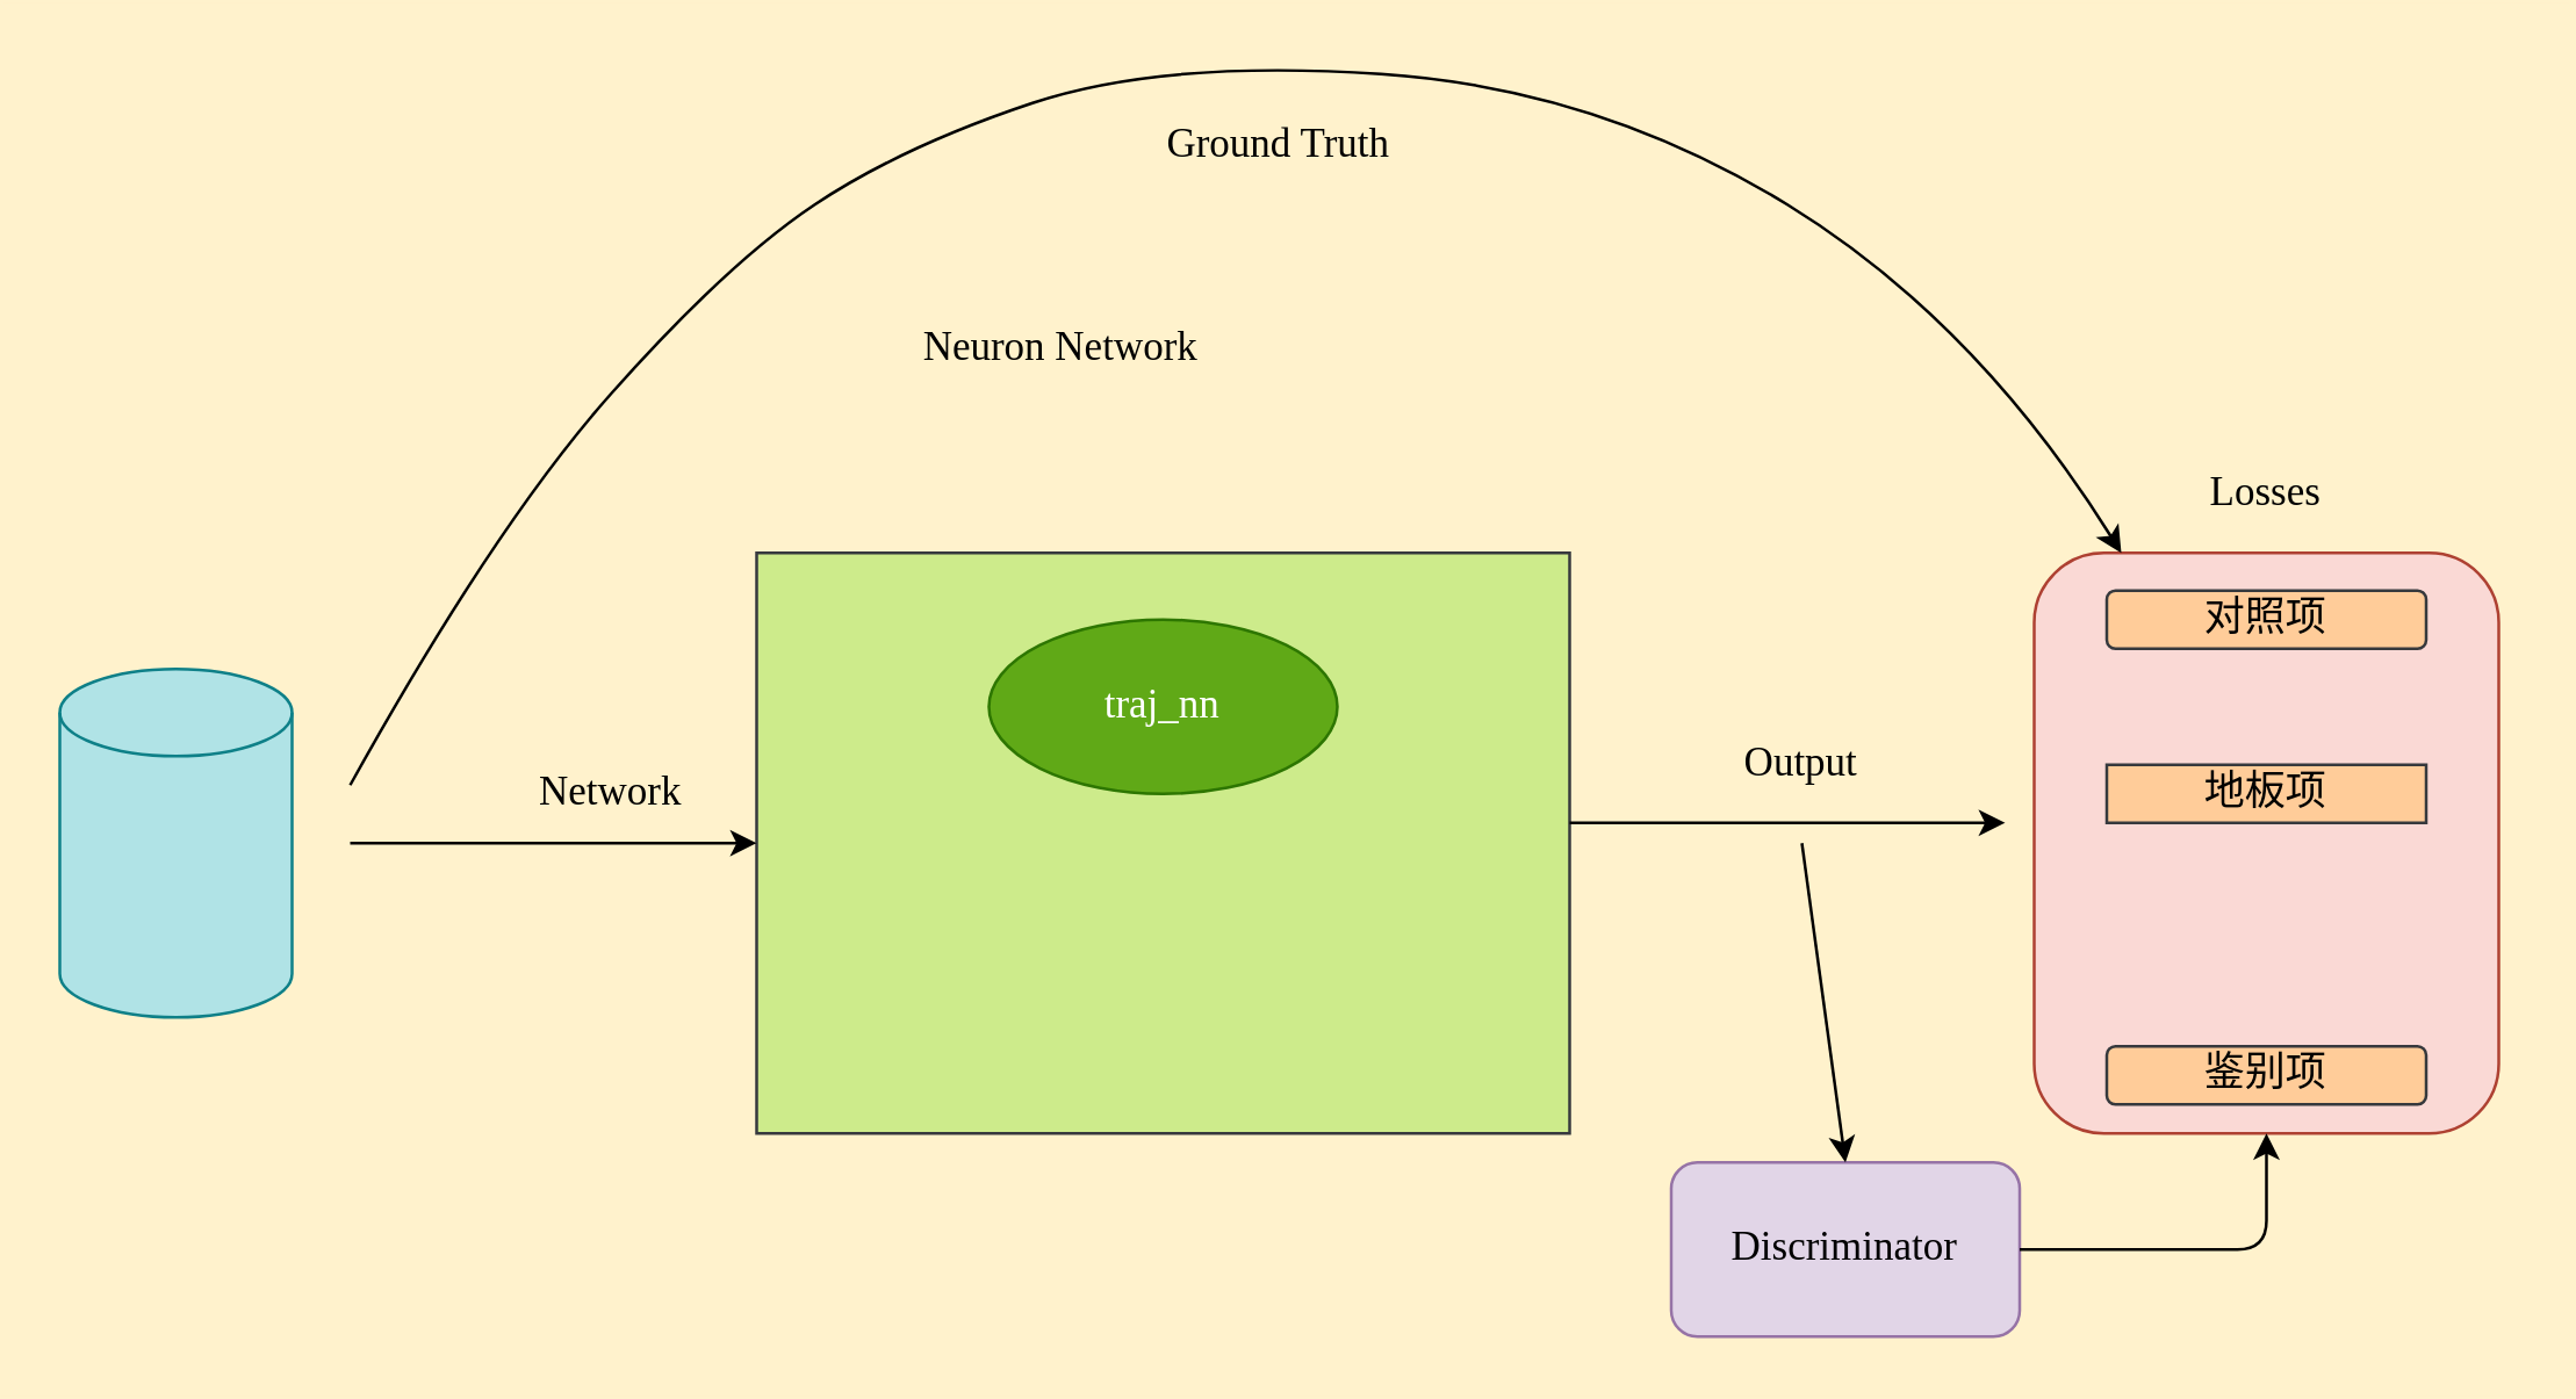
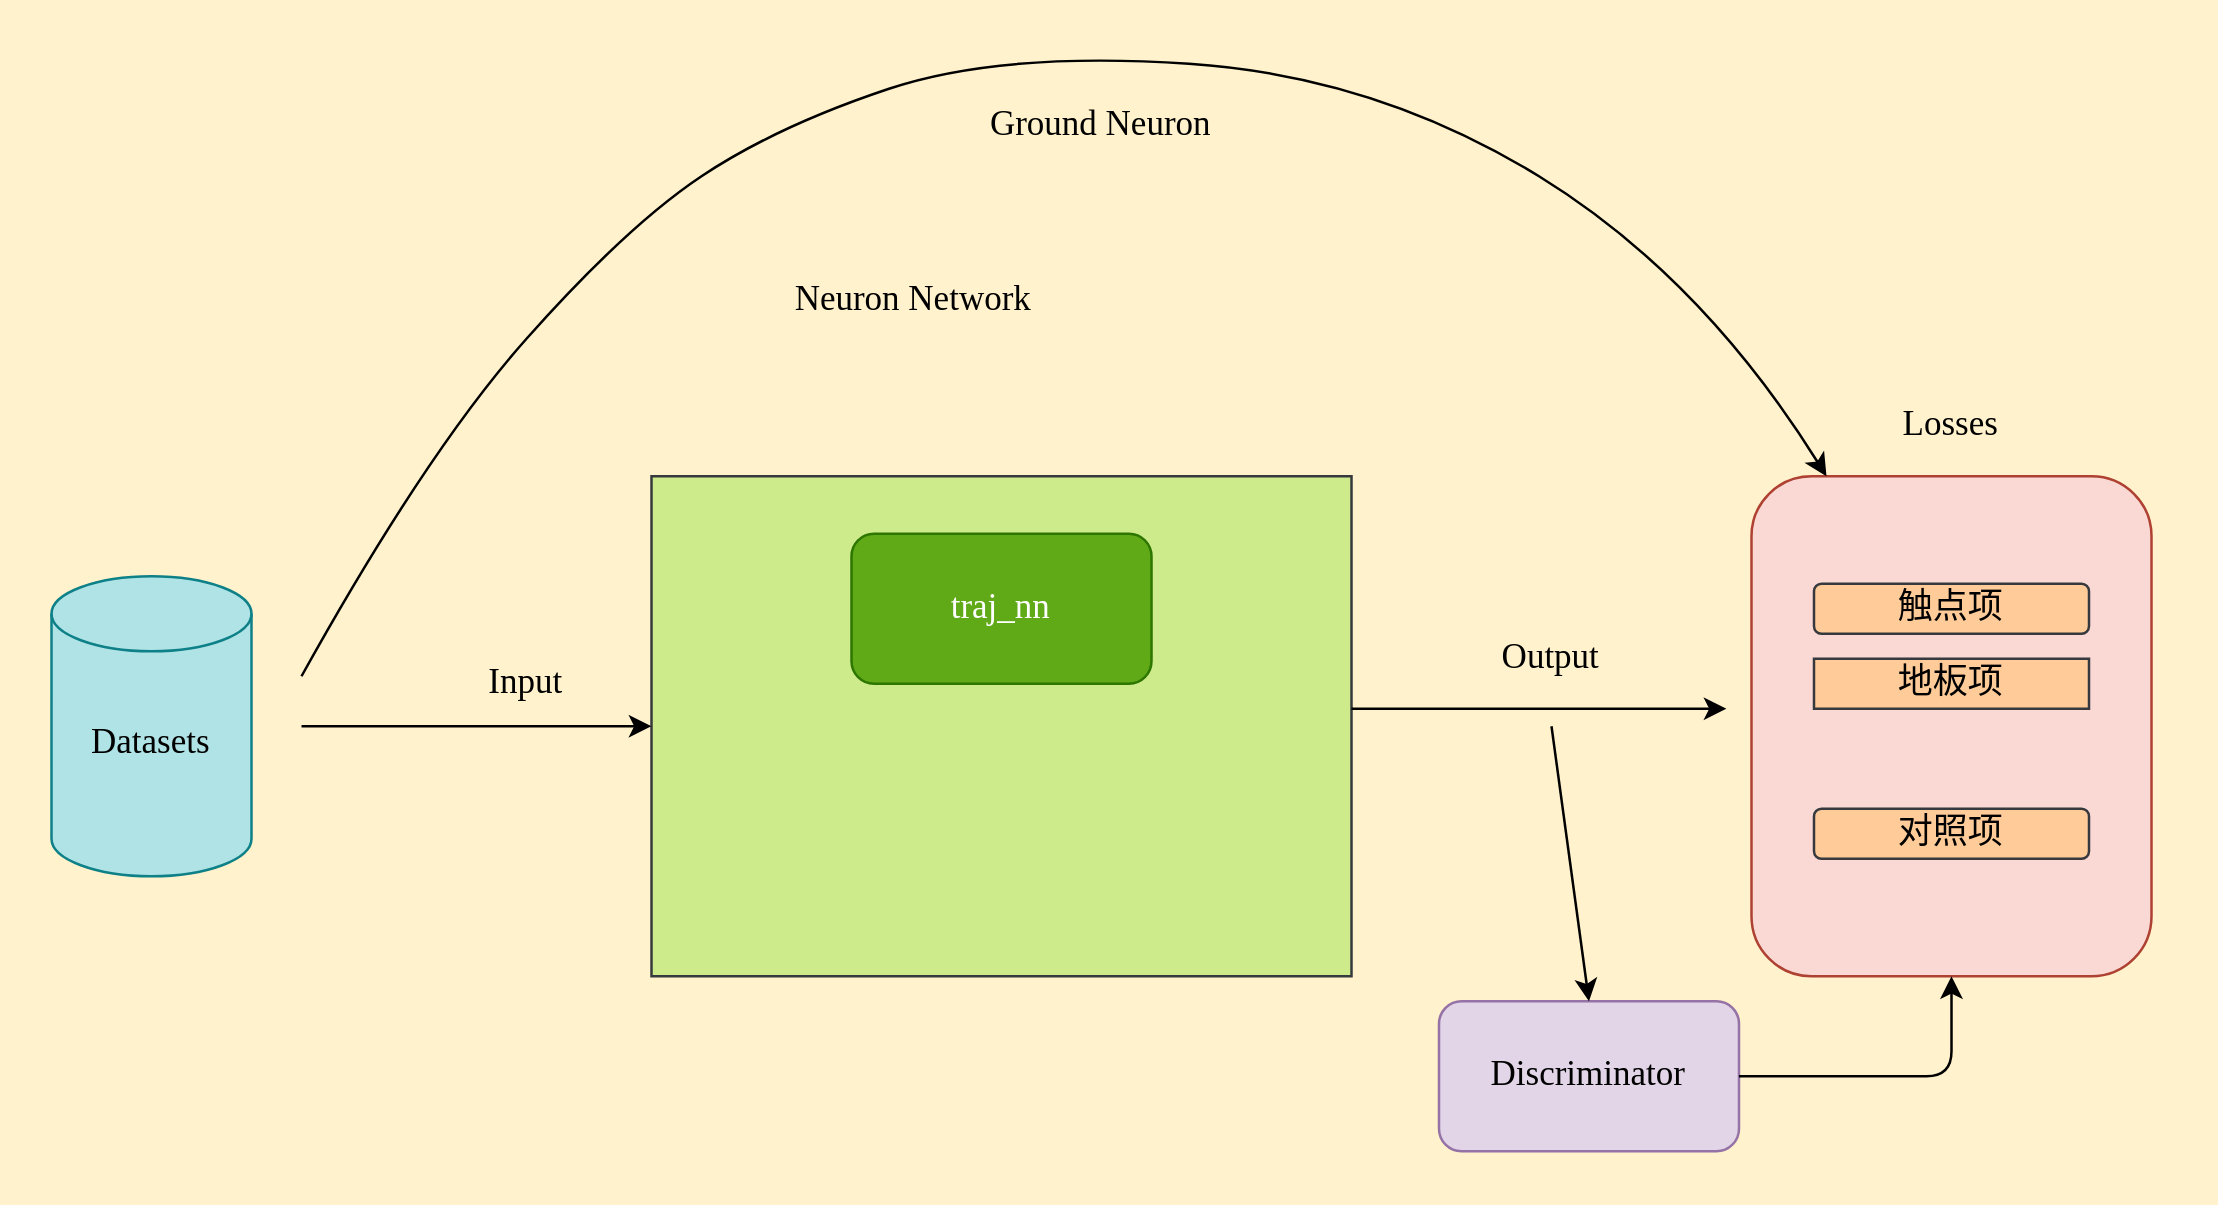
  <mxCell id="0" />
  <mxCell id="1" parent="0" />
  <mxCell id="2" value="" style="rounded=0;whiteSpace=wrap;html=1;fontFamily=Lucida Console;fontSize=14;labelBorderColor=none;fillColor=#cdeb8b;strokeColor=#36393d;" vertex="1" parent="1"><mxGeometry x="260" y="190" width="280" height="200" as="geometry" /></mxCell>
  <mxCell id="3" value="" style="shape=cylinder3;whiteSpace=wrap;html=1;boundedLbl=1;backgroundOutline=1;size=15;fontSize=14;labelBorderColor=none;fillColor=#b0e3e6;strokeColor=#0e8088;" vertex="1" parent="1"><mxGeometry x="20" y="230" width="80" height="120" as="geometry" /></mxCell>
- <mxCell id="5" value="traj_nn" style="ellipse;whiteSpace=wrap;html=1;fontFamily=Lucida Console;fontSize=14;labelBorderColor=none;fillColor=#60a917;strokeColor=#2D7600;fontColor=#ffffff;" vertex="1" parent="1"><mxGeometry x="340" y="213" width="120" height="60" as="geometry" /></mxCell>
+ <mxCell id="4" value="Datasets" style="text;html=1;strokeColor=none;fillColor=none;align=center;verticalAlign=middle;whiteSpace=wrap;rounded=0;fontFamily=Lucida Console;fontSize=14;labelBorderColor=none;" vertex="1" parent="1"><mxGeometry x="20" y="277" width="80" height="40" as="geometry" /></mxCell>
+ <mxCell id="5" value="traj_nn" style="rounded=1;whiteSpace=wrap;html=1;fontFamily=Lucida Console;fontSize=14;labelBorderColor=none;fillColor=#60a917;strokeColor=#2D7600;fontColor=#ffffff;" vertex="1" parent="1"><mxGeometry x="340" y="213" width="120" height="60" as="geometry" /></mxCell>
  <mxCell id="6" value="Neuron Network" style="text;html=1;strokeColor=none;fillColor=none;align=center;verticalAlign=middle;whiteSpace=wrap;rounded=0;fontFamily=Lucida Console;fontSize=14;labelBorderColor=none;" vertex="1" parent="1"><mxGeometry x="280" y="100" width="170" height="40" as="geometry" /></mxCell>
  <mxCell id="7" value="" style="endArrow=classic;html=1;fontFamily=Lucida Console;entryX=0;entryY=0.5;entryDx=0;entryDy=0;fontSize=14;labelBorderColor=none;" edge="1" parent="1"><mxGeometry width="50" height="50" relative="1" as="geometry"><mxPoint x="120" y="290" as="sourcePoint" /><mxPoint x="260" y="290" as="targetPoint" /></mxGeometry></mxCell>
- <mxCell id="8" value="Network" style="text;html=1;strokeColor=none;fillColor=none;align=center;verticalAlign=middle;whiteSpace=wrap;rounded=0;fontFamily=Lucida Console;fontSize=14;labelBorderColor=none;" vertex="1" parent="1"><mxGeometry x="170" y="253" width="80" height="40" as="geometry" /></mxCell>
+ <mxCell id="8" value="Input" style="text;html=1;strokeColor=none;fillColor=none;align=center;verticalAlign=middle;whiteSpace=wrap;rounded=0;fontFamily=Lucida Console;fontSize=14;labelBorderColor=none;" vertex="1" parent="1"><mxGeometry x="170" y="253" width="80" height="40" as="geometry" /></mxCell>
  <mxCell id="9" value="Output" style="text;html=1;strokeColor=none;fillColor=none;align=center;verticalAlign=middle;whiteSpace=wrap;rounded=0;fontFamily=Lucida Console;fontSize=14;labelBorderColor=none;" vertex="1" parent="1"><mxGeometry x="580" y="243" width="80" height="40" as="geometry" /></mxCell>
  <mxCell id="10" value="" style="rounded=1;whiteSpace=wrap;html=1;fontFamily=Lucida Console;fontSize=14;labelBorderColor=none;fillColor=#fad9d5;strokeColor=#ae4132;" vertex="1" parent="1"><mxGeometry x="700" y="190" width="160" height="200" as="geometry" /></mxCell>
  <mxCell id="11" value="Losses" style="text;html=1;strokeColor=none;fillColor=none;align=center;verticalAlign=middle;whiteSpace=wrap;rounded=0;fontFamily=Lucida Console;fontSize=14;labelBorderColor=none;" vertex="1" parent="1"><mxGeometry x="695" y="150" width="170" height="40" as="geometry" /></mxCell>
- <mxCell id="12" value="对照项" style="rounded=1;whiteSpace=wrap;html=1;fontFamily=Lucida Console;fontSize=14;labelBorderColor=none;fillColor=#ffcc99;strokeColor=#36393d;" vertex="1" parent="1"><mxGeometry x="725" y="203" width="110" height="20" as="geometry" /></mxCell>
- <mxCell id="13" value="鉴别项" style="rounded=1;whiteSpace=wrap;html=1;fontFamily=Lucida Console;fontSize=14;labelBorderColor=none;fillColor=#ffcc99;strokeColor=#36393d;" vertex="1" parent="1"><mxGeometry x="725" y="360" width="110" height="20" as="geometry" /></mxCell>
+ <mxCell id="12" value="对照项" style="rounded=1;whiteSpace=wrap;html=1;fontFamily=Lucida Console;fontSize=14;labelBorderColor=none;fillColor=#ffcc99;strokeColor=#36393d;" vertex="1" parent="1"><mxGeometry x="725" y="323" width="110" height="20" as="geometry" /></mxCell>
  <mxCell id="14" value="" style="curved=1;endArrow=classic;html=1;fontFamily=Lucida Console;fontSize=14;labelBorderColor=none;" edge="1" parent="1"><mxGeometry width="50" height="50" relative="1" as="geometry"><mxPoint x="120" y="270" as="sourcePoint" /><mxPoint x="730" y="190" as="targetPoint" /><Array as="points"><mxPoint x="170" y="180" /><mxPoint x="250" y="90" /><mxPoint x="310" y="50" /><mxPoint x="400" y="20" /><mxPoint x="550" y="30" /><mxPoint x="680" y="110" /></Array></mxGeometry></mxCell>
+ <mxCell id="15" value="触点项" style="rounded=1;whiteSpace=wrap;html=1;fontFamily=Lucida Console;fontSize=14;labelBorderColor=none;fillColor=#ffcc99;strokeColor=#36393d;" vertex="1" parent="1"><mxGeometry x="725" y="233" width="110" height="20" as="geometry" /></mxCell>
  <mxCell id="16" value="地板项" style="whiteSpace=wrap;html=1;fontFamily=Lucida Console;fontSize=14;labelBorderColor=none;fillColor=#ffcc99;strokeColor=#36393d;rounded=0;" vertex="1" parent="1"><mxGeometry x="725" y="263" width="110" height="20" as="geometry" /></mxCell>
  <mxCell id="17" value="Discriminator" style="rounded=1;whiteSpace=wrap;html=1;fontFamily=Lucida Console;fontSize=14;labelBorderColor=none;fillColor=#e1d5e7;strokeColor=#9673a6;" vertex="1" parent="1"><mxGeometry x="575" y="400" width="120" height="60" as="geometry" /></mxCell>
  <mxCell id="18" value="" style="endArrow=classic;html=1;fontFamily=Lucida Console;entryX=0.5;entryY=0;entryDx=0;entryDy=0;fontSize=14;labelBorderColor=none;" edge="1" parent="1" target="17"><mxGeometry width="50" height="50" relative="1" as="geometry"><mxPoint x="620" y="290" as="sourcePoint" /><mxPoint x="390" y="460" as="targetPoint" /></mxGeometry></mxCell>
  <mxCell id="19" value="" style="endArrow=classic;html=1;fontFamily=Lucida Console;exitX=1;exitY=0.5;exitDx=0;exitDy=0;entryX=0.5;entryY=1;entryDx=0;entryDy=0;fontSize=14;labelBorderColor=none;" edge="1" parent="1" source="17" target="10"><mxGeometry width="50" height="50" relative="1" as="geometry"><mxPoint x="690" y="490" as="sourcePoint" /><mxPoint x="740" y="440" as="targetPoint" /><Array as="points"><mxPoint x="780" y="430" /></Array></mxGeometry></mxCell>
- <mxCell id="20" value="Ground Truth" style="text;html=1;strokeColor=none;fillColor=none;align=center;verticalAlign=middle;whiteSpace=wrap;rounded=0;fontFamily=Lucida Console;fontSize=14;labelBorderColor=none;" vertex="1" parent="1"><mxGeometry x="355" y="30" width="170" height="40" as="geometry" /></mxCell>
+ <mxCell id="20" value="Ground Neuron" style="text;html=1;strokeColor=none;fillColor=none;align=center;verticalAlign=middle;whiteSpace=wrap;rounded=0;fontFamily=Lucida Console;fontSize=14;labelBorderColor=none;" vertex="1" parent="1"><mxGeometry x="355" y="30" width="170" height="40" as="geometry" /></mxCell>
  <mxCell id="21" value="" style="endArrow=classic;html=1;fontFamily=Lucida Console;fontSize=14;labelBorderColor=none;" edge="1" parent="1"><mxGeometry width="50" height="50" relative="1" as="geometry"><mxPoint x="540" y="283" as="sourcePoint" /><mxPoint x="690" y="283" as="targetPoint" /></mxGeometry></mxCell>
